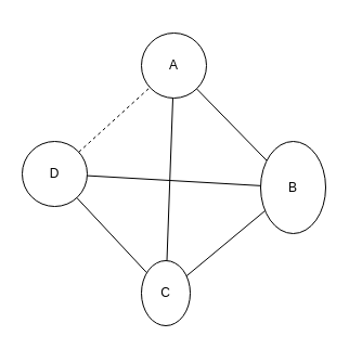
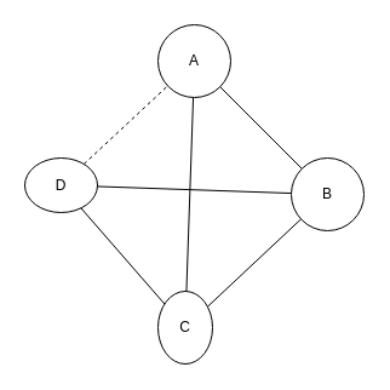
  <mxCell id="0" />
  <mxCell id="1" parent="0" />
  <mxCell id="2" style="rounded=0;orthogonalLoop=1;jettySize=auto;html=1;endArrow=none;endFill=0;" parent="1" source="4" target="11" edge="1"><mxGeometry relative="1" as="geometry" /></mxCell>
  <mxCell id="3" style="edgeStyle=none;rounded=0;orthogonalLoop=1;jettySize=auto;html=1;strokeColor=default;align=center;verticalAlign=middle;fontFamily=Helvetica;fontSize=11;fontColor=default;labelBackgroundColor=default;endArrow=none;endFill=0;" parent="1" source="4" target="9" edge="1"><mxGeometry relative="1" as="geometry" /></mxCell>
- <mxCell id="4" value="A" style="ellipse;whiteSpace=wrap;html=1;aspect=fixed;" parent="1" vertex="1"><mxGeometry x="130" y="30" width="60" height="60" as="geometry" /></mxCell>
+ <mxCell id="4" value="A" style="ellipse;whiteSpace=wrap;html=1;aspect=fixed;" parent="1" vertex="1"><mxGeometry x="130" y="20" width="60" height="60" as="geometry" /></mxCell>
  <mxCell id="5" style="edgeStyle=none;rounded=0;orthogonalLoop=1;jettySize=auto;html=1;strokeColor=default;align=center;verticalAlign=middle;fontFamily=Helvetica;fontSize=11;fontColor=default;labelBackgroundColor=default;endArrow=none;endFill=0;dashed=1;" parent="1" source="7" target="4" edge="1"><mxGeometry relative="1" as="geometry" /></mxCell>
  <mxCell id="6" style="edgeStyle=none;rounded=0;orthogonalLoop=1;jettySize=auto;html=1;strokeColor=default;align=center;verticalAlign=middle;fontFamily=Helvetica;fontSize=11;fontColor=default;labelBackgroundColor=default;endArrow=none;endFill=0;" parent="1" source="7" target="11" edge="1"><mxGeometry relative="1" as="geometry" /></mxCell>
- <mxCell id="7" value="D" style="ellipse;whiteSpace=wrap;html=1;aspect=fixed;" parent="1" vertex="1"><mxGeometry x="20" y="130" width="60" height="60" as="geometry" /></mxCell>
+ <mxCell id="7" value="D" style="ellipse;whiteSpace=wrap;html=1;aspect=fixed;" parent="1" vertex="1"><mxGeometry x="20" y="130" width="60" height="45" as="geometry" /></mxCell>
  <mxCell id="8" style="edgeStyle=none;rounded=0;orthogonalLoop=1;jettySize=auto;html=1;strokeColor=default;align=center;verticalAlign=middle;fontFamily=Helvetica;fontSize=11;fontColor=default;labelBackgroundColor=default;endArrow=none;endFill=0;" parent="1" source="9" target="7" edge="1"><mxGeometry relative="1" as="geometry" /></mxCell>
  <mxCell id="9" value="C" style="ellipse;whiteSpace=wrap;html=1;aspect=fixed;" parent="1" vertex="1"><mxGeometry x="130" y="240" width="45" height="60" as="geometry" /></mxCell>
  <mxCell id="10" style="edgeStyle=none;rounded=0;orthogonalLoop=1;jettySize=auto;html=1;strokeColor=default;align=center;verticalAlign=middle;fontFamily=Helvetica;fontSize=11;fontColor=default;labelBackgroundColor=default;endArrow=none;endFill=0;" parent="1" source="11" target="9" edge="1"><mxGeometry relative="1" as="geometry" /></mxCell>
- <mxCell id="11" value="B" style="ellipse;whiteSpace=wrap;html=1;aspect=fixed;" parent="1" vertex="1"><mxGeometry x="240" y="130" width="60" height="85" as="geometry" /></mxCell>
+ <mxCell id="11" value="B" style="ellipse;whiteSpace=wrap;html=1;aspect=fixed;" parent="1" vertex="1"><mxGeometry x="240" y="130" width="60" height="60" as="geometry" /></mxCell>
